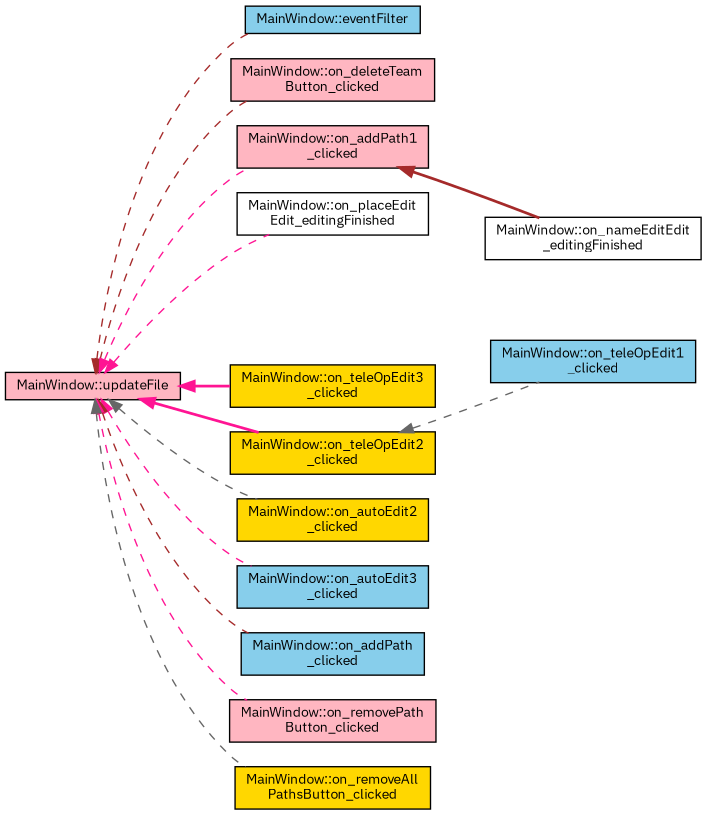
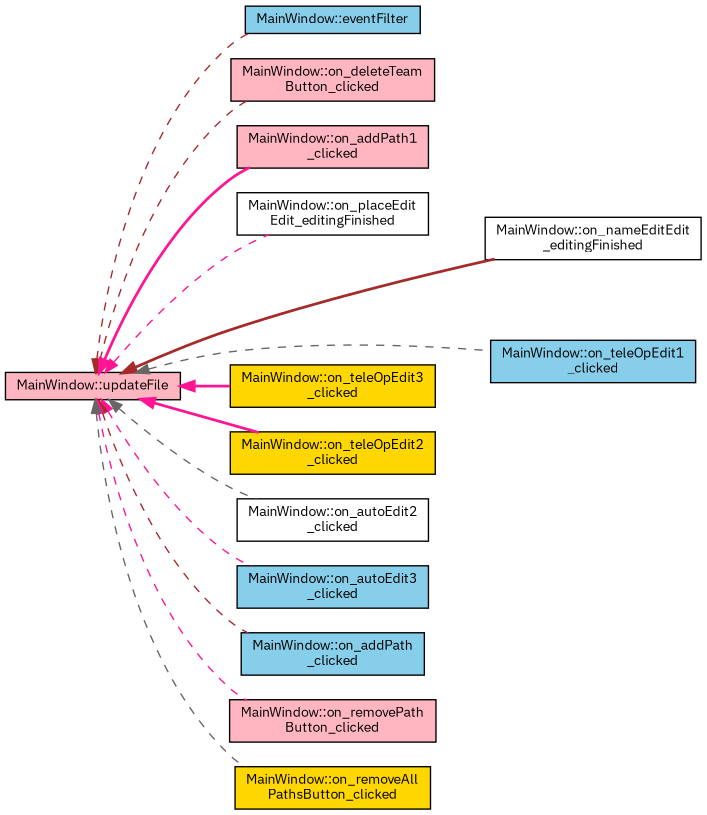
  digraph {
    fontname="IBM Plex Sans"
    rankdir=LR
    node [color=black fillcolor=lightpink fontname="IBM Plex Sans" fontsize=10 shape=record style=filled]
    edge [color=deeppink dir=back fontname="IBM Plex Sans" fontsize=10 labelfontname=Helvetica labelfontsize=10 style=dashed]
    n1 [fontcolor=black height=0.2 label="MainWindow::updateFile" width=0.4]
    n2 [fillcolor=skyblue height=0.2 label="MainWindow::eventFilter" width=0.4]
    n3 [height=0.2 label="MainWindow::on_deleteTeam\lButton_clicked" width=0.4]
    n4 [fillcolor=white height=0.2 label="MainWindow::on_nameEditEdit\l_editingFinished" width=0.4]
    n5 [fillcolor=white height=0.2 label="MainWindow::on_placeEdit\lEdit_editingFinished" width=0.4]
    n6 [fillcolor=skyblue height=0.2 label="MainWindow::on_teleOpEdit1\l_clicked" width=0.4]
    n7 [fillcolor=gold height=0.2 label="MainWindow::on_teleOpEdit2\l_clicked" width=0.4]
    n8 [fillcolor=gold height=0.2 label="MainWindow::on_teleOpEdit3\l_clicked" width=0.4]
    n9 [height=0.2 label="MainWindow::on_addPath1\l_clicked" width=0.4]
-   n10 [fillcolor=gold height=0.2 label="MainWindow::on_autoEdit2\l_clicked" width=0.4]
+   n10 [fillcolor=white height=0.2 label="MainWindow::on_autoEdit2\l_clicked" width=0.4]
    n11 [fillcolor=skyblue height=0.2 label="MainWindow::on_autoEdit3\l_clicked" width=0.4]
    n12 [fillcolor=skyblue height=0.2 label="MainWindow::on_addPath\l_clicked" width=0.4]
    n13 [height=0.2 label="MainWindow::on_removePath\lButton_clicked" width=0.4]
    n14 [fillcolor=gold height=0.2 label="MainWindow::on_removeAll\lPathsButton_clicked" width=0.4]
    n1 -> n2 [color=brown]
    n1 -> n3 [color=brown]
-   n9 -> n4 [color=brown style=bold]
+   n1 -> n4 [color=brown style=bold]
    n1 -> n5
-   n7 -> n6 [color=gray40]
+   n1 -> n6 [color=gray40]
    n1 -> n7 [style=bold]
    n1 -> n8 [style=bold]
-   n1 -> n9
+   n1 -> n9 [style=bold]
    n1 -> n10 [color=gray40]
    n1 -> n11
    n1 -> n12 [color=brown]
    n1 -> n13
    n1 -> n14 [color=gray40]
  }
